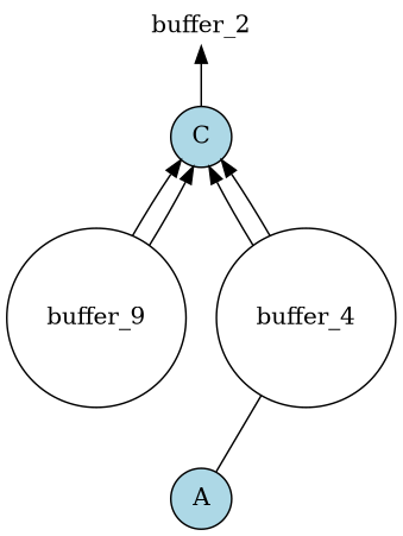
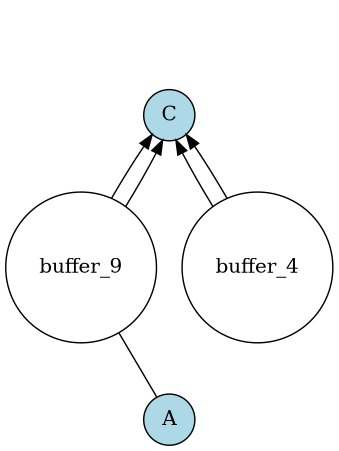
  digraph {
    rankdir=BT
    node [shape=circle]
    n1 [fillcolor=lightblue label=A style=filled]
    n2 [height=0 label=buffer_9 width=0]
    n3 [fillcolor=lightblue label=C style=filled]
    buffer_4 [height=0 width=0]
-   buffer_2 [height=0 shape=plaintext width=0]
-   n1 -> buffer_4 [dir=none]
+   n1 -> n2 [dir=none]
    n2 -> n3
    n2 -> n3
-   n3 -> buffer_2
    buffer_4 -> n3
    buffer_4 -> n3
  }
